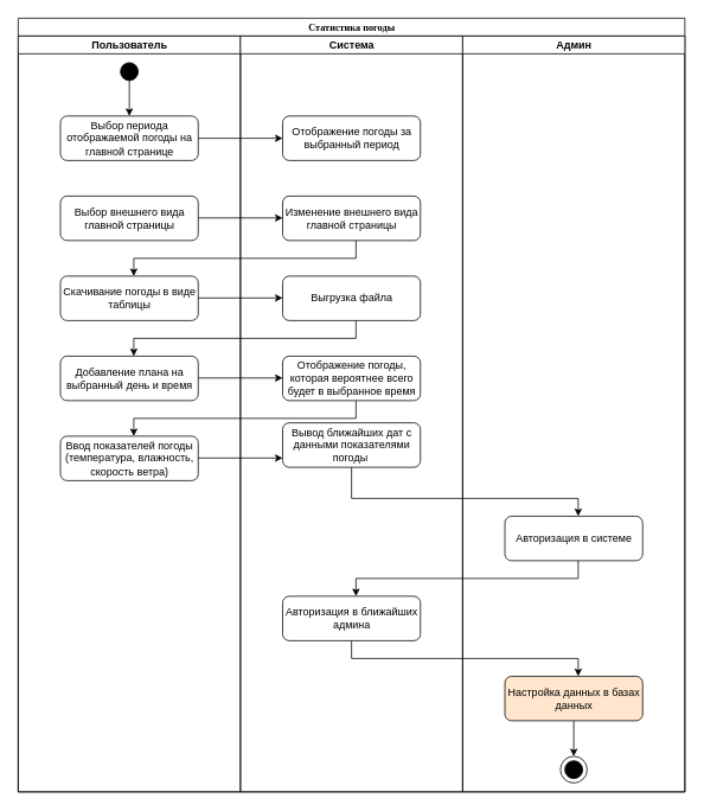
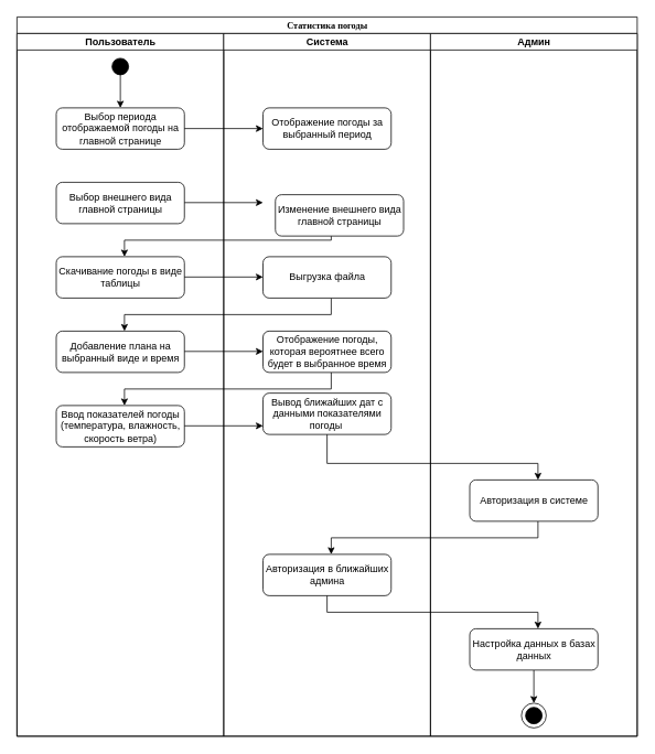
  <mxCell id="0" />
  <mxCell id="1" parent="0" />
  <mxCell id="2" value="&lt;font style=&quot;font-size: 11px;&quot;&gt;Статистика погоды&lt;/font&gt;" style="swimlane;html=1;childLayout=stackLayout;startSize=20;rounded=0;shadow=0;labelBackgroundColor=none;strokeWidth=1;fontFamily=Verdana;fontSize=8;align=center;" parent="1" vertex="1"><mxGeometry x="20" y="20" width="750" height="870" as="geometry" /></mxCell>
  <mxCell id="3" value="Пользователь" style="swimlane;html=1;startSize=20;" parent="2" vertex="1"><mxGeometry y="20" width="250" height="850" as="geometry" /></mxCell>
  <mxCell id="4" value="" style="ellipse;whiteSpace=wrap;html=1;aspect=fixed;fillColor=#000000;" parent="3" vertex="1"><mxGeometry x="115" y="30" width="20" height="20" as="geometry" /></mxCell>
  <mxCell id="5" value="Выбор периода отображаемой погоды на главной странице" style="rounded=1;whiteSpace=wrap;html=1;" parent="3" vertex="1"><mxGeometry x="47.5" y="90" width="155" height="50" as="geometry" /></mxCell>
  <mxCell id="6" value="" style="endArrow=classic;html=1;rounded=0;entryX=0.5;entryY=0;entryDx=0;entryDy=0;exitX=0.5;exitY=1;exitDx=0;exitDy=0;" parent="3" source="4" target="5" edge="1"><mxGeometry width="50" height="50" relative="1" as="geometry"><mxPoint x="135" y="80" as="sourcePoint" /><mxPoint x="185" y="30" as="targetPoint" /></mxGeometry></mxCell>
  <mxCell id="7" value="Выбор внешнего вида главной страницы" style="rounded=1;whiteSpace=wrap;html=1;" parent="3" vertex="1"><mxGeometry x="47.5" y="180" width="155" height="50" as="geometry" /></mxCell>
  <mxCell id="8" value="" style="endArrow=classic;html=1;rounded=0;exitX=1;exitY=0.5;exitDx=0;exitDy=0;entryX=0;entryY=0.5;entryDx=0;entryDy=0;" parent="3" edge="1"><mxGeometry width="50" height="50" relative="1" as="geometry"><mxPoint x="202.5" y="204.58" as="sourcePoint" /><mxPoint x="297.5" y="204.58" as="targetPoint" /></mxGeometry></mxCell>
  <mxCell id="9" value="" style="endArrow=classic;html=1;rounded=0;exitX=0.5;exitY=1;exitDx=0;exitDy=0;entryX=0.5;entryY=0;entryDx=0;entryDy=0;" parent="3" edge="1"><mxGeometry width="50" height="50" relative="1" as="geometry"><mxPoint x="380" y="230" as="sourcePoint" /><mxPoint x="130" y="270" as="targetPoint" /><Array as="points"><mxPoint x="380" y="250" /><mxPoint x="130" y="250" /></Array></mxGeometry></mxCell>
  <mxCell id="10" value="Система" style="swimlane;html=1;startSize=20;" parent="2" vertex="1"><mxGeometry x="250" y="20" width="250" height="850" as="geometry" /></mxCell>
  <mxCell id="11" value="Отображение погоды за выбранный период" style="rounded=1;whiteSpace=wrap;html=1;" parent="10" vertex="1"><mxGeometry x="47.5" y="90" width="155" height="50" as="geometry" /></mxCell>
- <mxCell id="12" value="Изменение внешнего вида главной страницы" style="rounded=1;whiteSpace=wrap;html=1;" parent="10" vertex="1"><mxGeometry x="47.5" y="180" width="155" height="50" as="geometry" /></mxCell>
+ <mxCell id="12" value="Изменение внешнего вида главной страницы" style="rounded=1;whiteSpace=wrap;html=1;" parent="10" vertex="1"><mxGeometry x="62.5" y="195" width="155" height="50" as="geometry" /></mxCell>
  <mxCell id="13" value="Скачивание погоды в виде таблицы" style="rounded=1;whiteSpace=wrap;html=1;" parent="10" vertex="1"><mxGeometry x="-202.5" y="270" width="155" height="50" as="geometry" /></mxCell>
  <mxCell id="14" value="" style="endArrow=classic;html=1;rounded=0;exitX=1;exitY=0.5;exitDx=0;exitDy=0;entryX=0;entryY=0.5;entryDx=0;entryDy=0;" parent="10" edge="1"><mxGeometry width="50" height="50" relative="1" as="geometry"><mxPoint x="-47.5" y="294.58" as="sourcePoint" /><mxPoint x="47.5" y="294.58" as="targetPoint" /></mxGeometry></mxCell>
  <mxCell id="15" value="" style="endArrow=classic;html=1;rounded=0;exitX=0.5;exitY=1;exitDx=0;exitDy=0;entryX=0.5;entryY=0;entryDx=0;entryDy=0;" parent="10" edge="1"><mxGeometry width="50" height="50" relative="1" as="geometry"><mxPoint x="130" y="320" as="sourcePoint" /><mxPoint x="-120" y="360" as="targetPoint" /><Array as="points"><mxPoint x="130" y="340" /><mxPoint x="-120" y="340" /></Array></mxGeometry></mxCell>
  <mxCell id="16" value="Выгрузка файла" style="rounded=1;whiteSpace=wrap;html=1;" parent="10" vertex="1"><mxGeometry x="47.5" y="270" width="155" height="50" as="geometry" /></mxCell>
- <mxCell id="17" value="Добавление плана на выбранный день и время" style="rounded=1;whiteSpace=wrap;html=1;" parent="10" vertex="1"><mxGeometry x="-202.5" y="360" width="155" height="50" as="geometry" /></mxCell>
+ <mxCell id="17" value="Добавление плана на выбранный виде и время" style="rounded=1;whiteSpace=wrap;html=1;" parent="10" vertex="1"><mxGeometry x="-202.5" y="360" width="155" height="50" as="geometry" /></mxCell>
  <mxCell id="18" value="" style="endArrow=classic;html=1;rounded=0;exitX=1;exitY=0.5;exitDx=0;exitDy=0;entryX=0;entryY=0.5;entryDx=0;entryDy=0;" parent="10" edge="1"><mxGeometry width="50" height="50" relative="1" as="geometry"><mxPoint x="-47.5" y="384.58" as="sourcePoint" /><mxPoint x="47.5" y="384.58" as="targetPoint" /></mxGeometry></mxCell>
  <mxCell id="19" value="" style="endArrow=classic;html=1;rounded=0;exitX=0.5;exitY=1;exitDx=0;exitDy=0;entryX=0.5;entryY=0;entryDx=0;entryDy=0;" parent="10" edge="1"><mxGeometry width="50" height="50" relative="1" as="geometry"><mxPoint x="130" y="410" as="sourcePoint" /><mxPoint x="-120" y="450" as="targetPoint" /><Array as="points"><mxPoint x="130" y="430" /><mxPoint x="-120" y="430" /></Array></mxGeometry></mxCell>
  <mxCell id="20" value="Отображение погоды, которая вероятнее всего будет в выбранное время" style="rounded=1;whiteSpace=wrap;html=1;" parent="10" vertex="1"><mxGeometry x="47.5" y="360" width="155" height="50" as="geometry" /></mxCell>
  <mxCell id="21" value="Ввод показателей погоды (температура, влажность, скорость ветра)" style="rounded=1;whiteSpace=wrap;html=1;" parent="10" vertex="1"><mxGeometry x="-202.5" y="450" width="155" height="50" as="geometry" /></mxCell>
  <mxCell id="22" value="" style="endArrow=classic;html=1;rounded=0;exitX=1;exitY=0.5;exitDx=0;exitDy=0;entryX=0;entryY=0.5;entryDx=0;entryDy=0;" parent="10" edge="1"><mxGeometry width="50" height="50" relative="1" as="geometry"><mxPoint x="-47.5" y="474.58" as="sourcePoint" /><mxPoint x="47.5" y="474.58" as="targetPoint" /></mxGeometry></mxCell>
  <mxCell id="23" value="Вывод ближайших дат с данными показателями погоды&amp;nbsp;" style="rounded=1;whiteSpace=wrap;html=1;" parent="10" vertex="1"><mxGeometry x="47.5" y="435" width="155" height="50" as="geometry" /></mxCell>
  <mxCell id="24" value="" style="endArrow=classic;html=1;rounded=0;exitX=0.5;exitY=1;exitDx=0;exitDy=0;entryX=0.5;entryY=0;entryDx=0;entryDy=0;" edge="1" parent="10"><mxGeometry width="50" height="50" relative="1" as="geometry"><mxPoint x="380" y="590" as="sourcePoint" /><mxPoint x="130" y="630" as="targetPoint" /><Array as="points"><mxPoint x="380" y="610" /><mxPoint x="130" y="610" /></Array></mxGeometry></mxCell>
  <mxCell id="25" value="Авторизация в ближайших админа" style="rounded=1;whiteSpace=wrap;html=1;" vertex="1" parent="10"><mxGeometry x="47.5" y="630" width="155" height="50" as="geometry" /></mxCell>
  <mxCell id="26" value="Админ" style="swimlane;html=1;startSize=20;" parent="2" vertex="1"><mxGeometry x="500" y="20" width="250" height="850" as="geometry" /></mxCell>
  <mxCell id="27" value="Авторизация в системе" style="rounded=1;whiteSpace=wrap;html=1;" vertex="1" parent="26"><mxGeometry x="47.5" y="540" width="155" height="50" as="geometry" /></mxCell>
  <mxCell id="28" value="" style="endArrow=classic;html=1;rounded=0;exitX=0.5;exitY=1;exitDx=0;exitDy=0;" parent="26" edge="1" source="23"><mxGeometry width="50" height="50" relative="1" as="geometry"><mxPoint x="-140" y="500" as="sourcePoint" /><mxPoint x="130" y="540" as="targetPoint" /><Array as="points"><mxPoint x="-125" y="520" /><mxPoint x="130" y="520" /></Array></mxGeometry></mxCell>
  <mxCell id="29" value="" style="edgeStyle=orthogonalEdgeStyle;rounded=0;orthogonalLoop=1;jettySize=auto;html=1;entryX=0.5;entryY=0;entryDx=0;entryDy=0;" edge="1" parent="26" source="30" target="32"><mxGeometry relative="1" as="geometry" /></mxCell>
- <mxCell id="30" value="Настройка данных в базах данных" style="rounded=1;whiteSpace=wrap;html=1;fillColor=#ffe6cc;" vertex="1" parent="26"><mxGeometry x="47.5" y="720" width="155" height="50" as="geometry" /></mxCell>
+ <mxCell id="30" value="Настройка данных в базах данных" style="rounded=1;whiteSpace=wrap;html=1;" vertex="1" parent="26"><mxGeometry x="47.5" y="720" width="155" height="50" as="geometry" /></mxCell>
  <mxCell id="31" value="" style="endArrow=classic;html=1;rounded=0;exitX=0.5;exitY=1;exitDx=0;exitDy=0;" edge="1" parent="26"><mxGeometry width="50" height="50" relative="1" as="geometry"><mxPoint x="-125" y="680" as="sourcePoint" /><mxPoint x="130" y="720" as="targetPoint" /><Array as="points"><mxPoint x="-125" y="700" /><mxPoint x="130" y="700" /></Array></mxGeometry></mxCell>
  <mxCell id="32" value="" style="ellipse;whiteSpace=wrap;html=1;aspect=fixed;" parent="26" vertex="1"><mxGeometry x="110" y="810" width="30" height="30" as="geometry" /></mxCell>
  <mxCell id="33" value="" style="ellipse;whiteSpace=wrap;html=1;aspect=fixed;fillColor=#000000;" parent="26" vertex="1"><mxGeometry x="115" y="815" width="20" height="20" as="geometry" /></mxCell>
  <mxCell id="34" value="" style="endArrow=classic;html=1;rounded=0;exitX=1;exitY=0.5;exitDx=0;exitDy=0;entryX=0;entryY=0.5;entryDx=0;entryDy=0;" parent="2" source="5" target="11" edge="1"><mxGeometry width="50" height="50" relative="1" as="geometry"><mxPoint x="200" y="135" as="sourcePoint" /><mxPoint x="250" y="90" as="targetPoint" /></mxGeometry></mxCell>
